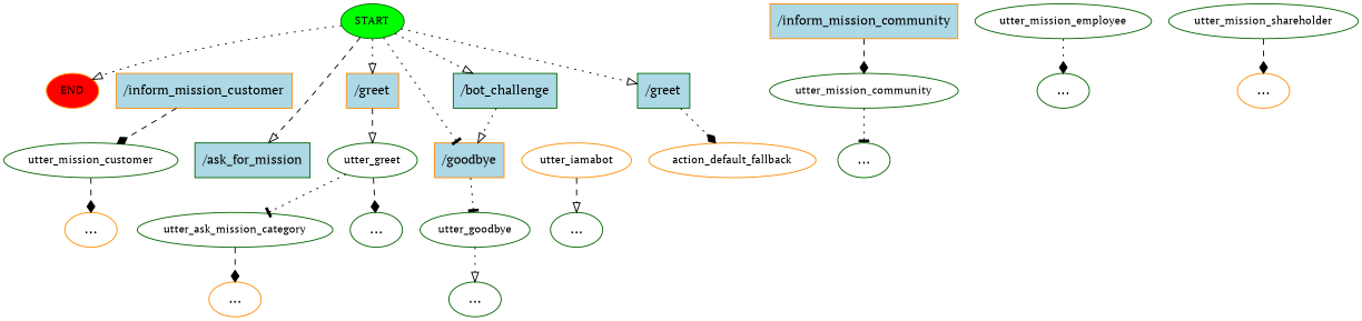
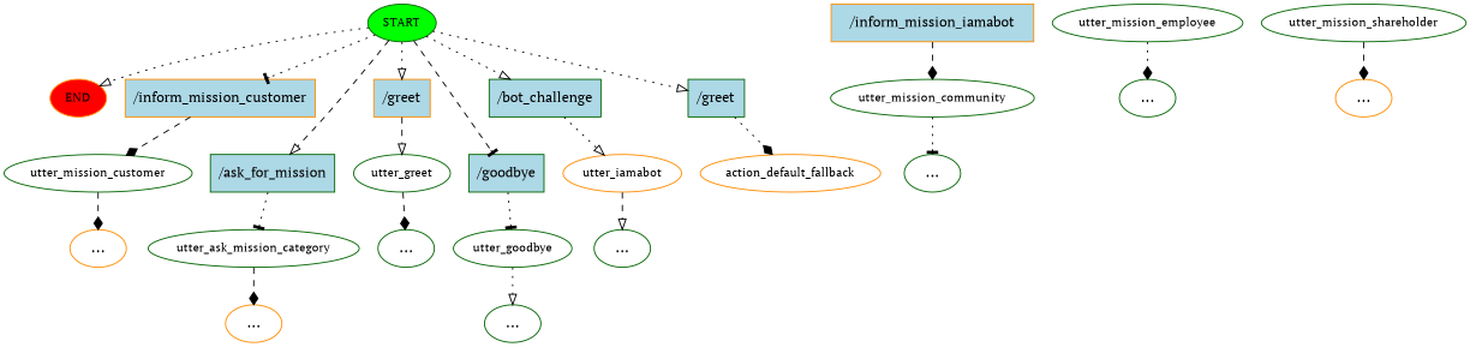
  digraph {
    fontname="PT Serif"
    node [color=darkgreen fontname="PT Serif"]
    edge [arrowhead=onormal fontname="PT Serif" style=dotted]
    n1 [fillcolor=green fontsize=12 label=START style=filled]
    n2 [color=darkorange fillcolor=red fontsize=12 label=END style=filled]
    n3 [fillcolor=lightblue label="/ask_for_mission" shape=rect style=filled]
    n4 [color=darkorange fillcolor=lightblue label="/inform_mission_customer" shape=rect style=filled]
    n5 [color=darkorange fillcolor=lightblue label="/greet" shape=rect style=filled]
-   n6 [color=darkorange fillcolor=lightblue label="/goodbye" shape=rect style=filled]
+   n6 [fillcolor=lightblue label="/goodbye" shape=rect style=filled]
    n7 [fillcolor=lightblue label="/bot_challenge" shape=rect style=filled]
    n8 [fillcolor=lightblue label="/greet" shape=rect style=filled]
    n9 [fontsize=12 label=utter_ask_mission_category]
    n10 [fontsize=12 label=utter_mission_customer]
-   n11 [color=darkorange fillcolor=lightblue label="/inform_mission_community" shape=rect style=filled]
+   n11 [color=darkorange fillcolor=lightblue label="/inform_mission_iamabot" shape=rect style=filled]
    n12 [fontsize=12 label=utter_mission_community]
    n13 [fontsize=12 label=utter_greet]
    n14 [fontsize=12 label=utter_goodbye]
    n15 [color=darkorange fontsize=12 label=utter_iamabot]
    n16 [color=darkorange fontsize=12 label=action_default_fallback]
    n17 [fontsize=12 label=utter_mission_employee]
    n18 [label="..."]
    n19 [fontsize=12 label=utter_mission_shareholder]
    n20 [color=darkorange label="..."]
    n21 [color=darkorange label="..."]
    n22 [color=darkorange label="..."]
    n23 [label="..."]
    n24 [label="..."]
    n25 [label="..."]
    n26 [label="..."]
    n1 -> n2
    n1 -> n3 [style=dashed]
+   n1 -> n4 [arrowhead=tee]
    n1 -> n5
-   n1 -> n6 [arrowhead=tee]
+   n1 -> n6 [arrowhead=tee style=dashed]
    n1 -> n7
    n1 -> n8
-   n13 -> n9 [arrowhead=tee]
+   n3 -> n9 [arrowhead=tee]
    n4 -> n10 [arrowhead=diamond style=dashed]
    n5 -> n13 [style=dashed]
    n6 -> n14 [arrowhead=tee]
-   n7 -> n6
+   n7 -> n15
    n8 -> n16 [arrowhead=diamond]
    n9 -> n21 [arrowhead=diamond style=dashed]
    n10 -> n22 [arrowhead=diamond style=dashed]
    n11 -> n12 [arrowhead=diamond style=dashed]
    n12 -> n23 [arrowhead=tee]
    n13 -> n24 [arrowhead=diamond style=dashed]
    n14 -> n25
    n15 -> n26 [style=dashed]
    n17 -> n18 [arrowhead=diamond]
    n19 -> n20 [arrowhead=diamond style=dashed]
  }
